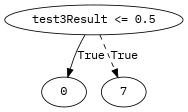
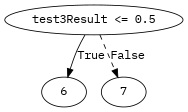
  digraph {
    fontname="IBM Plex Mono"
    node [fontname="IBM Plex Mono"]
    edge [fontname="IBM Plex Mono"]
    n1 [label="test3Result <= 0.5"]
-   n2 [label=0]
+   n2 [label=6]
    n3 [label=7]
    n1 -> n2 [label=True]
-   n1 -> n3 [label=True style=dashed]
+   n1 -> n3 [label=False style=dashed]
  }
